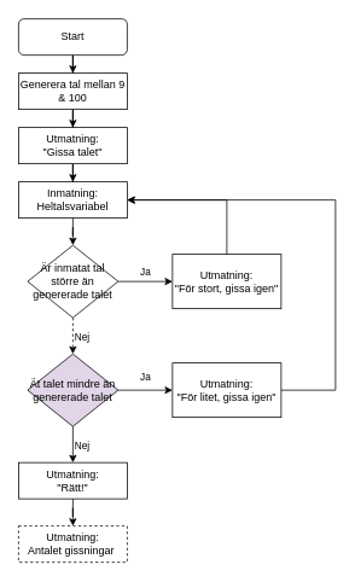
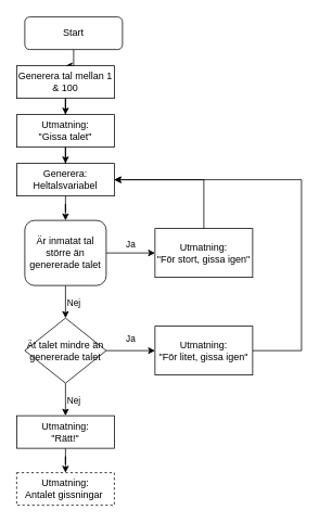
  <mxCell id="0" />
  <mxCell id="1" parent="0" />
  <mxCell id="2" style="edgeStyle=orthogonalEdgeStyle;rounded=0;orthogonalLoop=1;jettySize=auto;html=1;entryX=0.5;entryY=0;entryDx=0;entryDy=0;" edge="1" parent="1" source="3" target="10"><mxGeometry relative="1" as="geometry" /></mxCell>
- <mxCell id="3" value="Start" style="rounded=1;whiteSpace=wrap;html=1;fontSize=12;glass=0;strokeWidth=1;shadow=0;" vertex="1" parent="1"><mxGeometry x="20" y="20" width="120" height="40" as="geometry" /></mxCell>
+ <mxCell id="3" value="Start" style="rounded=1;whiteSpace=wrap;html=1;fontSize=12;glass=0;strokeWidth=1;shadow=0;" vertex="1" parent="1"><mxGeometry x="30" y="20" width="120" height="40" as="geometry" /></mxCell>
  <mxCell id="4" value="Ja" style="edgeStyle=orthogonalEdgeStyle;rounded=0;orthogonalLoop=1;jettySize=auto;html=1;entryX=0;entryY=0.5;entryDx=0;entryDy=0;" edge="1" parent="1" source="21" target="12"><mxGeometry y="10" relative="1" as="geometry"><mxPoint as="offset" /></mxGeometry></mxCell>
- <mxCell id="5" value="Nej" style="edgeStyle=orthogonalEdgeStyle;rounded=0;orthogonalLoop=1;jettySize=auto;html=1;entryX=0.5;entryY=0;entryDx=0;entryDy=0;dashed=1;" edge="1" parent="1" source="21" target="15"><mxGeometry x="0.121" y="10" relative="1" as="geometry"><mxPoint as="offset" /></mxGeometry></mxCell>
- <mxCell id="6" value="Inmatning:&lt;br&gt;Heltalsvariabel" style="rounded=0;whiteSpace=wrap;html=1;" vertex="1" parent="1"><mxGeometry x="20" y="200" width="120" height="40" as="geometry" /></mxCell>
+ <mxCell id="5" value="Nej" style="edgeStyle=orthogonalEdgeStyle;rounded=0;orthogonalLoop=1;jettySize=auto;html=1;entryX=0.5;entryY=0;entryDx=0;entryDy=0;" edge="1" parent="1" source="21" target="15"><mxGeometry x="0.121" y="10" relative="1" as="geometry"><mxPoint as="offset" /></mxGeometry></mxCell>
+ <mxCell id="6" value="Generera:&lt;br&gt;Heltalsvariabel" style="rounded=0;whiteSpace=wrap;html=1;" vertex="1" parent="1"><mxGeometry x="20" y="200" width="120" height="40" as="geometry" /></mxCell>
  <mxCell id="7" style="edgeStyle=orthogonalEdgeStyle;rounded=0;orthogonalLoop=1;jettySize=auto;html=1;" edge="1" parent="1" source="8" target="6"><mxGeometry relative="1" as="geometry" /></mxCell>
  <mxCell id="8" value="Utmatning:&lt;br&gt;&quot;Gissa talet&quot;" style="rounded=0;whiteSpace=wrap;html=1;" vertex="1" parent="1"><mxGeometry x="20" y="140" width="120" height="40" as="geometry" /></mxCell>
  <mxCell id="9" style="edgeStyle=orthogonalEdgeStyle;rounded=0;orthogonalLoop=1;jettySize=auto;html=1;" edge="1" parent="1" source="10" target="8"><mxGeometry relative="1" as="geometry" /></mxCell>
- <mxCell id="10" value="&lt;span&gt;Generera tal mellan 9 &amp;amp; 100&lt;/span&gt;" style="rounded=0;whiteSpace=wrap;html=1;" vertex="1" parent="1"><mxGeometry x="20" y="80" width="120" height="40" as="geometry" /></mxCell>
+ <mxCell id="10" value="&lt;span&gt;Generera tal mellan 1 &amp;amp; 100&lt;/span&gt;" style="rounded=0;whiteSpace=wrap;html=1;" vertex="1" parent="1"><mxGeometry x="20" y="80" width="120" height="40" as="geometry" /></mxCell>
  <mxCell id="11" style="edgeStyle=orthogonalEdgeStyle;rounded=0;orthogonalLoop=1;jettySize=auto;html=1;entryX=1;entryY=0.5;entryDx=0;entryDy=0;" edge="1" parent="1" source="12" target="6"><mxGeometry relative="1" as="geometry"><mxPoint x="140" y="310" as="targetPoint" /><Array as="points"><mxPoint x="250" y="220" /></Array></mxGeometry></mxCell>
  <mxCell id="12" value="Utmatning:&lt;br&gt;&quot;För stort, gissa igen&quot;" style="rounded=0;whiteSpace=wrap;html=1;" vertex="1" parent="1"><mxGeometry x="190" y="280" width="120" height="60" as="geometry" /></mxCell>
  <mxCell id="13" value="Ja" style="edgeStyle=orthogonalEdgeStyle;rounded=0;orthogonalLoop=1;jettySize=auto;html=1;entryX=0;entryY=0.5;entryDx=0;entryDy=0;" edge="1" parent="1" source="15" target="17"><mxGeometry y="15" relative="1" as="geometry"><mxPoint as="offset" /></mxGeometry></mxCell>
  <mxCell id="14" value="Nej" style="edgeStyle=orthogonalEdgeStyle;rounded=0;orthogonalLoop=1;jettySize=auto;html=1;entryX=0.5;entryY=0;entryDx=0;entryDy=0;" edge="1" parent="1" source="15" target="19"><mxGeometry x="0.111" y="10" relative="1" as="geometry"><mxPoint as="offset" /></mxGeometry></mxCell>
- <mxCell id="15" value="Ät talet mindre än genererade talet" style="rhombus;whiteSpace=wrap;html=1;fillColor=#e1d5e7;" vertex="1" parent="1"><mxGeometry x="30" y="390" width="100" height="80" as="geometry" /></mxCell>
+ <mxCell id="15" value="Ät talet mindre än genererade talet" style="rhombus;whiteSpace=wrap;html=1;" vertex="1" parent="1"><mxGeometry x="30" y="390" width="100" height="80" as="geometry" /></mxCell>
  <mxCell id="16" style="edgeStyle=orthogonalEdgeStyle;rounded=0;orthogonalLoop=1;jettySize=auto;html=1;entryX=1;entryY=0.5;entryDx=0;entryDy=0;" edge="1" parent="1" source="17" target="6"><mxGeometry relative="1" as="geometry"><Array as="points"><mxPoint x="370" y="430" /><mxPoint x="370" y="220" /></Array></mxGeometry></mxCell>
  <mxCell id="17" value="Utmatning:&lt;br&gt;&quot;För litet, gissa igen&quot;" style="rounded=0;whiteSpace=wrap;html=1;" vertex="1" parent="1"><mxGeometry x="190" y="400" width="120" height="60" as="geometry" /></mxCell>
  <mxCell id="18" style="edgeStyle=orthogonalEdgeStyle;rounded=0;orthogonalLoop=1;jettySize=auto;html=1;entryX=0.5;entryY=0;entryDx=0;entryDy=0;" edge="1" parent="1" source="19" target="20"><mxGeometry relative="1" as="geometry" /></mxCell>
  <mxCell id="19" value="Utmatning:&lt;br&gt;&quot;Rätt!&quot;" style="rounded=0;whiteSpace=wrap;html=1;" vertex="1" parent="1"><mxGeometry x="20" y="510" width="120" height="40" as="geometry" /></mxCell>
  <mxCell id="20" value="Utmatning:&lt;br&gt;Antalet gissningar&amp;nbsp;" style="rounded=0;whiteSpace=wrap;html=1;dashed=1;" vertex="1" parent="1"><mxGeometry x="20" y="580" width="120" height="40" as="geometry" /></mxCell>
- <mxCell id="21" value="&lt;font style=&quot;font-size: 12px&quot;&gt;Är inmatat tal större än genererade talet&lt;/font&gt;" style="rhombus;whiteSpace=wrap;html=1;" vertex="1" parent="1"><mxGeometry x="30" y="270" width="100" height="80" as="geometry" /></mxCell>
+ <mxCell id="21" value="&lt;font style=&quot;font-size: 12px&quot;&gt;Är inmatat tal större än genererade talet&lt;/font&gt;" style="whiteSpace=wrap;html=1;rounded=1;" vertex="1" parent="1"><mxGeometry x="30" y="270" width="100" height="80" as="geometry" /></mxCell>
  <mxCell id="22" style="edgeStyle=orthogonalEdgeStyle;rounded=0;orthogonalLoop=1;jettySize=auto;html=1;" edge="1" parent="1" source="6" target="21"><mxGeometry relative="1" as="geometry"><mxPoint x="80" y="370" as="targetPoint" /><mxPoint x="80" y="260" as="sourcePoint" /></mxGeometry></mxCell>
